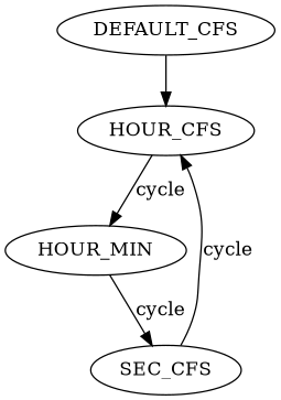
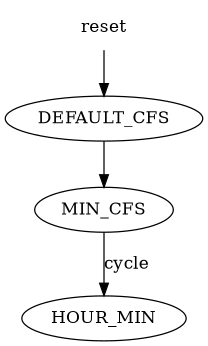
  digraph {
    node [shape=ellipse]
+   reset [shape=plaintext]
    DEFAULT_CFS
-   MIN_CFS [label=HOUR_CFS]
-   SEC_CFS
+   MIN_CFS
    n5 [label=HOUR_MIN]
+   reset -> DEFAULT_CFS
    DEFAULT_CFS -> MIN_CFS
    MIN_CFS -> n5 [label=cycle]
-   SEC_CFS -> MIN_CFS [label=cycle]
-   n5 -> SEC_CFS [label=cycle]
  }
